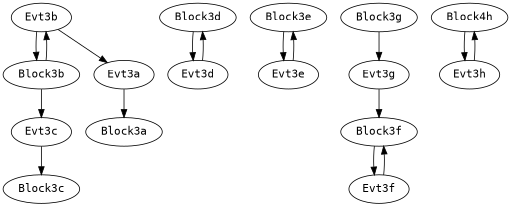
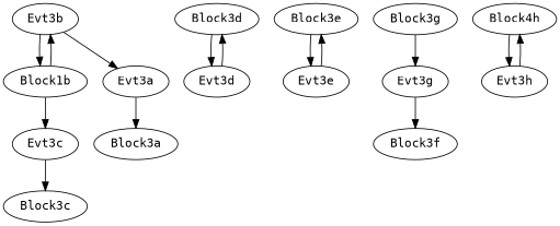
  digraph {
    fontname="DejaVu Sans Mono"
    node [cpu=3 fid=1 fontname="DejaVu Sans Mono" pattern=PPS3a tef=0 toffs=0 tperiod=1000000000 type=block]
    edge [fontname="DejaVu Sans Mono" type=defdst]
    Block3a [patexit=1 qlo=1]
    Evt3a [evtno=213 gid=13 par=48 patentry=1 type=tmsg]
-   Block3b [patexit=1 pattern=PPS3b qlo=1]
+   Block3b [patexit=1 pattern=PPS3b qlo=1 label=Block1b]
    Evt3b [evtno=213 gid=13 par=49 patentry=1 pattern=PPS3b type=tmsg]
    Evt3c [evtno=213 gid=13 par=50 patentry=1 pattern=PPS3c type=tmsg]
    Block3c [patexit=1 pattern=PPS3c qlo=1]
    Block3d [patexit=1 pattern=PPS3d qlo=1]
    Evt3d [evtno=213 gid=13 par=51 patentry=1 pattern=PPS3d type=tmsg]
    Block3e [patexit=1 pattern=PPS3e qlo=1]
    Evt3e [evtno=213 gid=13 par=52 patentry=1 pattern=PPS3e type=tmsg]
    Block3f [patexit=1 pattern=PPS3f qlo=1]
-   Evt3f [evtno=213 gid=13 par=53 patentry=1 pattern=PPS3f type=tmsg]
    Block3g [patexit=1 pattern=PPS3g qlo=1]
    Evt3g [evtno=213 gid=13 par=54 patentry=1 pattern=PPS3g type=tmsg]
    n15 [label=Block4h patexit=1 pattern=PPS3h qlo=1]
    Evt3h [evtno=213 gid=13 par=55 patentry=1 pattern=PPS3h type=tmsg]
    Evt3a -> Block3a
    Block3b -> Evt3b
    Block3b -> Evt3c
    Evt3b -> Evt3a
    Evt3b -> Block3b
    Evt3c -> Block3c
    Block3d -> Evt3d
    Evt3d -> Block3d
    Block3e -> Evt3e
    Evt3e -> Block3e
-   Block3f -> Evt3f
-   Evt3f -> Block3f
    Block3g -> Evt3g
    Evt3g -> Block3f
    n15 -> Evt3h
    Evt3h -> n15
  }
